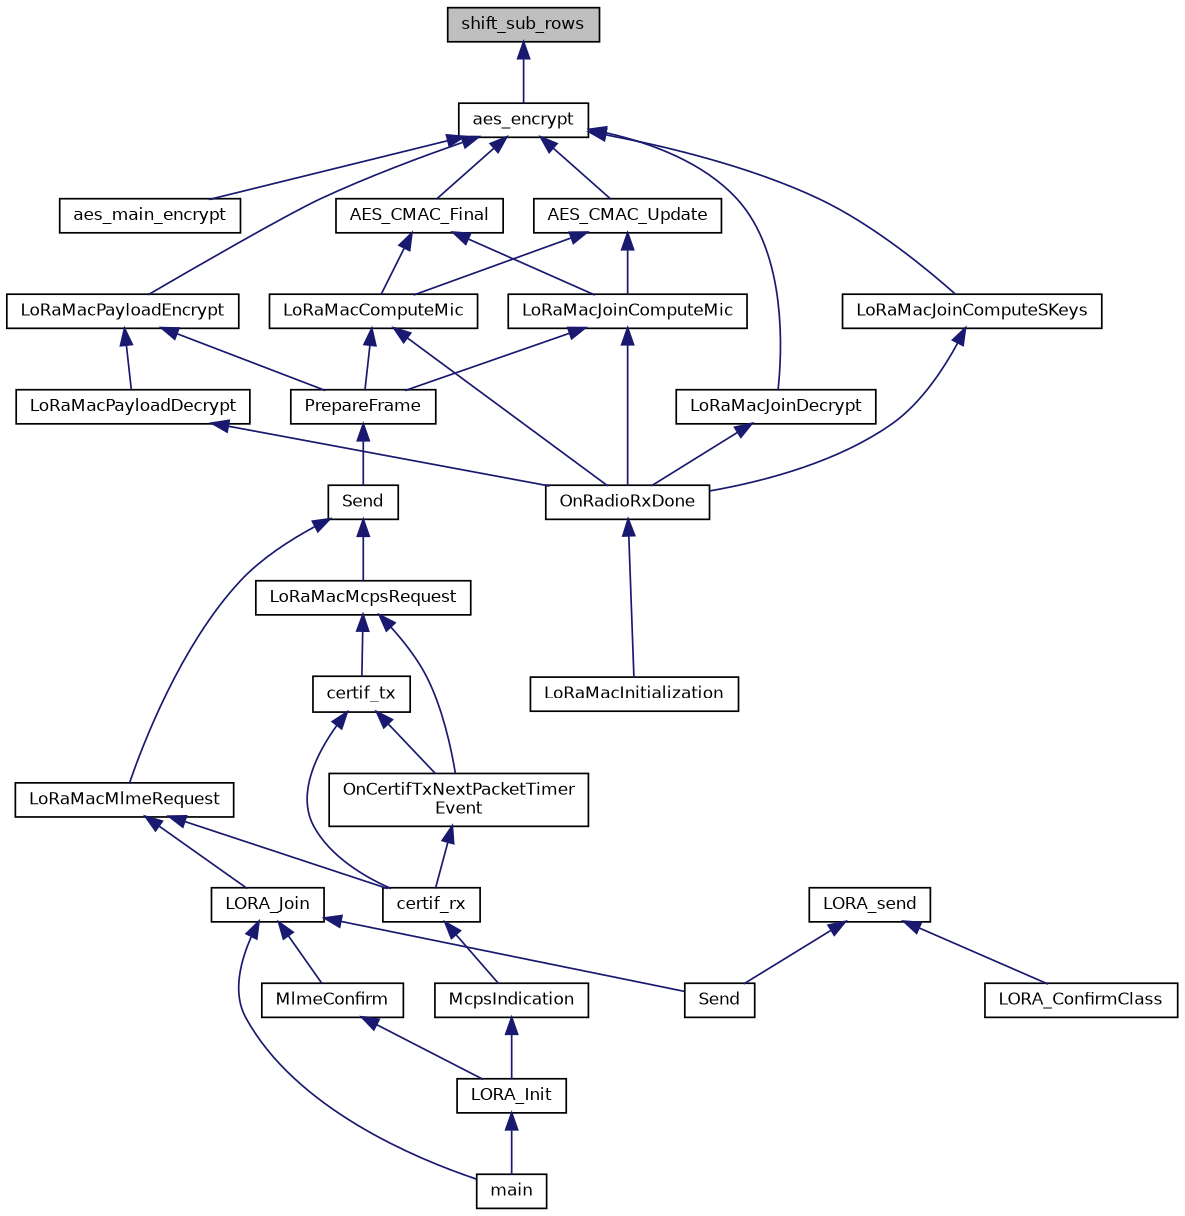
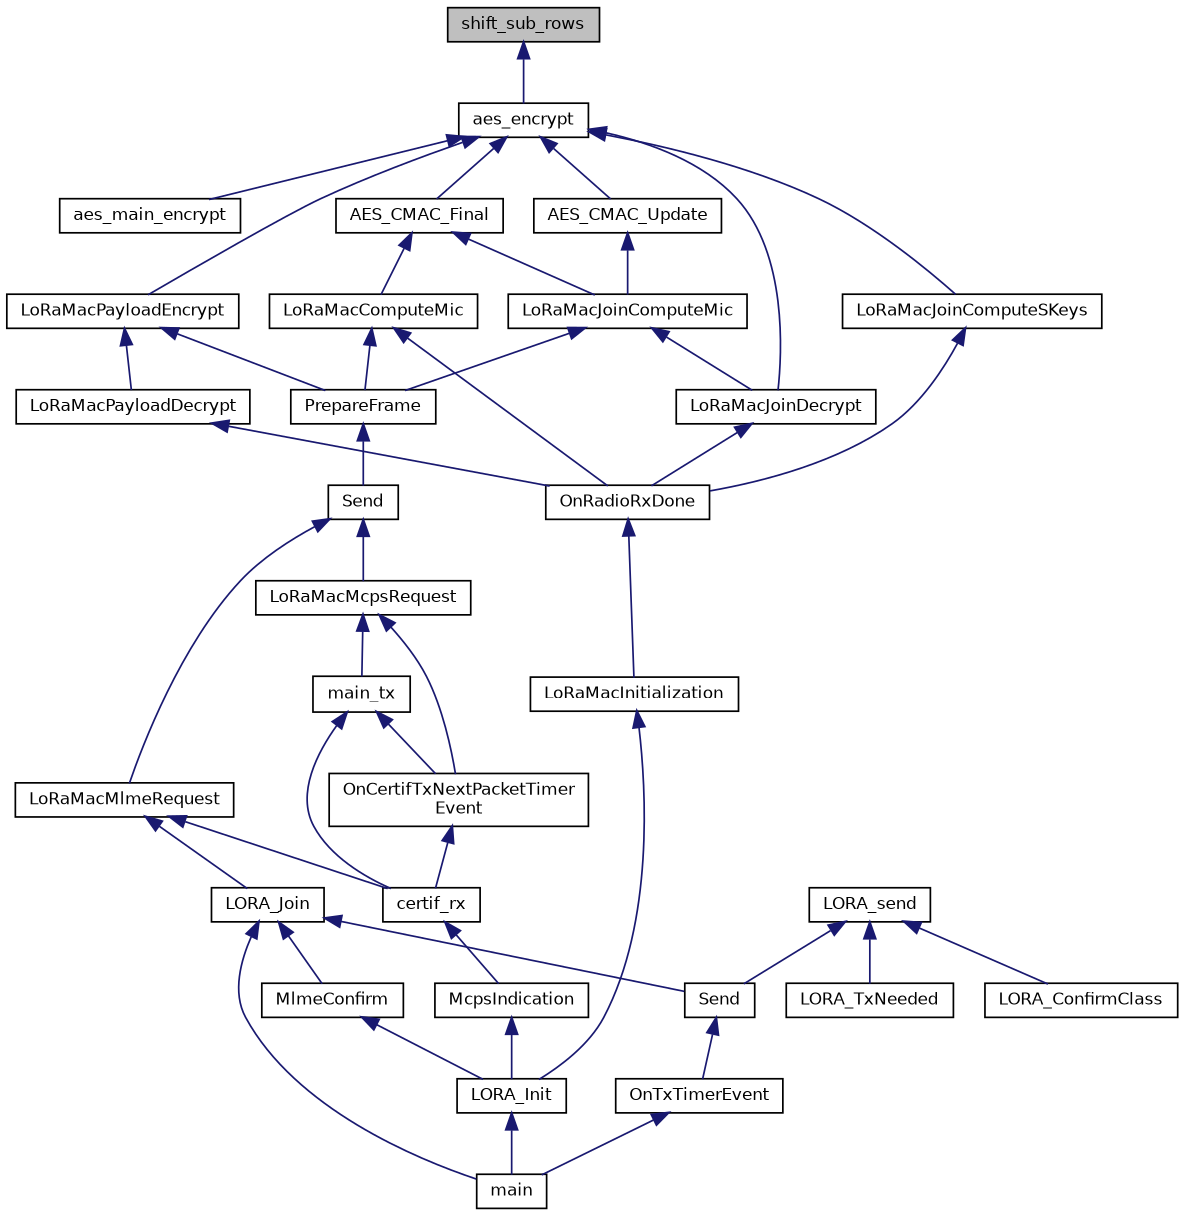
  digraph {
    rankdir=TB
    node [color=black fillcolor=white fontname=Helvetica fontsize=10 shape=record style=filled]
    edge [color=midnightblue dir=back fontname=Helvetica fontsize=10 labelfontname=Helvetica labelfontsize=10 style=solid]
    n1 [fillcolor=grey75 fontcolor=black height=0.2 label=shift_sub_rows width=0.4]
    n2 [height=0.2 label=aes_encrypt width=0.4]
    n3 [height=0.2 label=aes_main_encrypt width=0.4]
    n4 [height=0.2 label=AES_CMAC_Update width=0.4]
    n5 [height=0.2 label=AES_CMAC_Final width=0.4]
    n6 [height=0.2 label=LoRaMacPayloadEncrypt width=0.4]
    n7 [height=0.2 label=LoRaMacJoinDecrypt width=0.4]
    n8 [height=0.2 label=LoRaMacJoinComputeSKeys width=0.4]
    n9 [height=0.2 label=LoRaMacComputeMic width=0.4]
    n10 [height=0.2 label=LoRaMacJoinComputeMic width=0.4]
    n11 [height=0.2 label=PrepareFrame width=0.4]
    n12 [height=0.2 label=LoRaMacPayloadDecrypt width=0.4]
    n13 [height=0.2 label=OnRadioRxDone width=0.4]
    n14 [height=0.2 label=LoRaMacInitialization width=0.4]
    n15 [height=0.2 label=Send width=0.4]
    n16 [height=0.2 label=LORA_Init width=0.4]
    n17 [height=0.2 label=main width=0.4]
    n18 [height=0.2 label=LoRaMacMlmeRequest width=0.4]
    n19 [height=0.2 label=LoRaMacMcpsRequest width=0.4]
    n20 [height=0.2 label=certif_rx width=0.4]
    n21 [height=0.2 label=LORA_Join width=0.4]
-   n22 [height=0.2 label=certif_tx width=0.4]
+   n22 [height=0.2 label=main_tx width=0.4]
    n23 [height=0.2 label="OnCertifTxNextPacketTimer\lEvent" width=0.4]
    n24 [height=0.2 label=McpsIndication width=0.4]
    n25 [height=0.2 label=MlmeConfirm width=0.4]
    n26 [height=0.2 label=Send width=0.4]
+   n27 [height=0.2 label=OnTxTimerEvent width=0.4]
    n28 [height=0.2 label=LORA_send width=0.4]
    n29 [height=0.2 label=LORA_ConfirmClass width=0.4]
+   n30 [height=0.2 label=LORA_TxNeeded width=0.4]
    n1 -> n2
    n2 -> n3
    n2 -> n4
    n2 -> n5
    n2 -> n6
    n2 -> n7
    n2 -> n8
-   n4 -> n9
    n4 -> n10
    n5 -> n9
    n5 -> n10
    n6 -> n11
    n6 -> n12
    n7 -> n13
    n8 -> n13
    n9 -> n11
    n9 -> n13
    n10 -> n11
-   n10 -> n13
+   n10 -> n7
    n11 -> n15
    n12 -> n13
    n13 -> n14
+   n14 -> n16
    n15 -> n18
    n15 -> n19
    n16 -> n17
    n18 -> n20
    n18 -> n21
    n19 -> n22
    n19 -> n23
    n20 -> n24
    n21 -> n17
    n21 -> n25
    n21 -> n26
    n22 -> n20
    n22 -> n23
    n23 -> n20
    n24 -> n16
    n25 -> n16
+   n26 -> n27
+   n27 -> n17
    n28 -> n26
    n28 -> n29
+   n28 -> n30
  }
